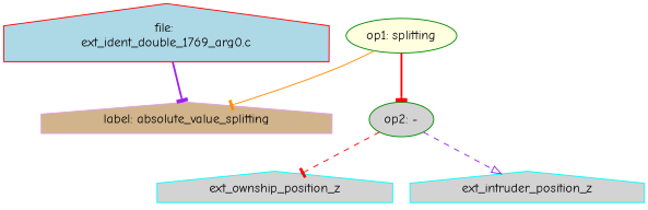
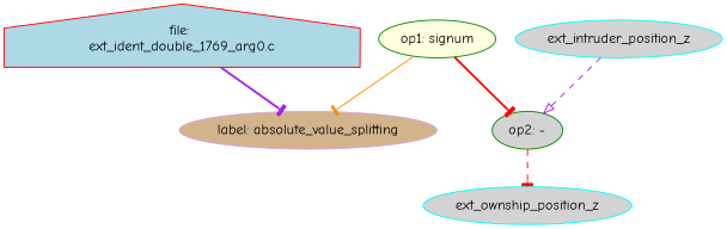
  digraph {
    fontname="Comic Neue"
    node [color=green4 fillcolor=lightgrey fontname="Comic Neue" shape=house style=filled]
    edge [arrowhead=tee color=purple fontname="Comic Neue" style=bold]
    n1 [color=red fillcolor=lightblue label="file: \next_ident_double_1769_arg0.c"]
-   n2 [color=plum fillcolor=tan label="label: absolute_value_splitting"]
-   n3 [fillcolor=lightyellow label="op1: splitting" shape=ellipse]
+   n2 [color=plum fillcolor=tan label="label: absolute_value_splitting" shape=ellipse]
+   n3 [fillcolor=lightyellow label="op1: signum" shape=ellipse]
    n4 [label="op2: -" shape=ellipse]
-   n5 [color=cyan1 label=ext_ownship_position_z]
-   n6 [color=cyan1 label=ext_intruder_position_z]
+   n5 [color=cyan1 label=ext_ownship_position_z shape=ellipse]
+   n6 [color=cyan1 label=ext_intruder_position_z shape=ellipse]
    n1 -> n2
    n3 -> n2 [color=darkorange style=solid]
    n3 -> n4 [color=red]
    n4 -> n5 [color=red style=dashed]
-   n4 -> n6 [arrowhead=onormal style=dashed]
+   n6 -> n4 [arrowhead=onormal style=dashed]
  }
